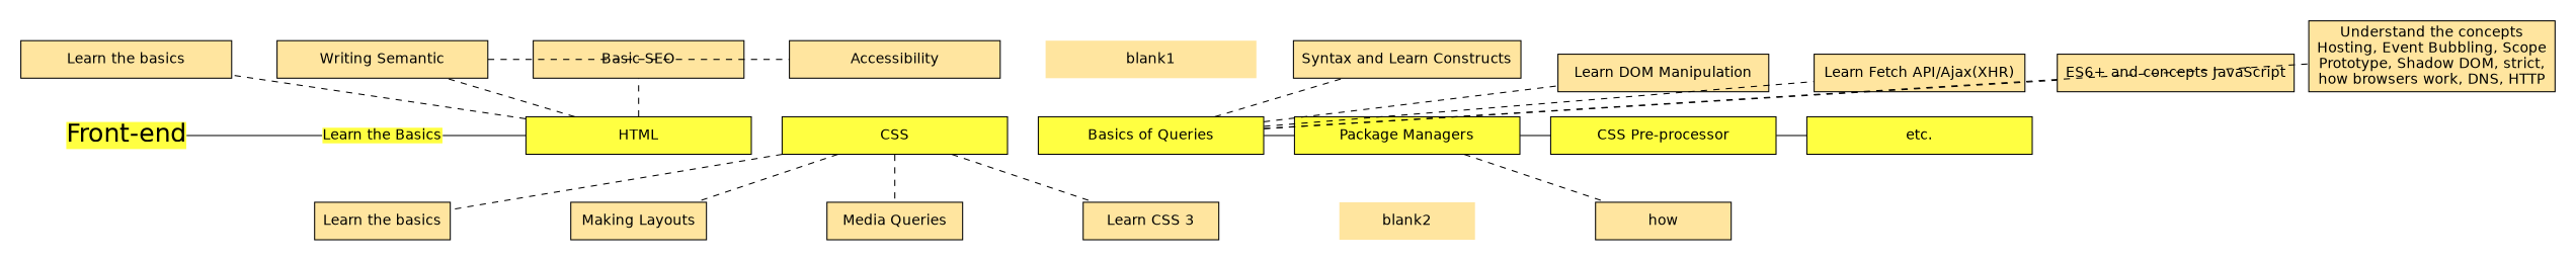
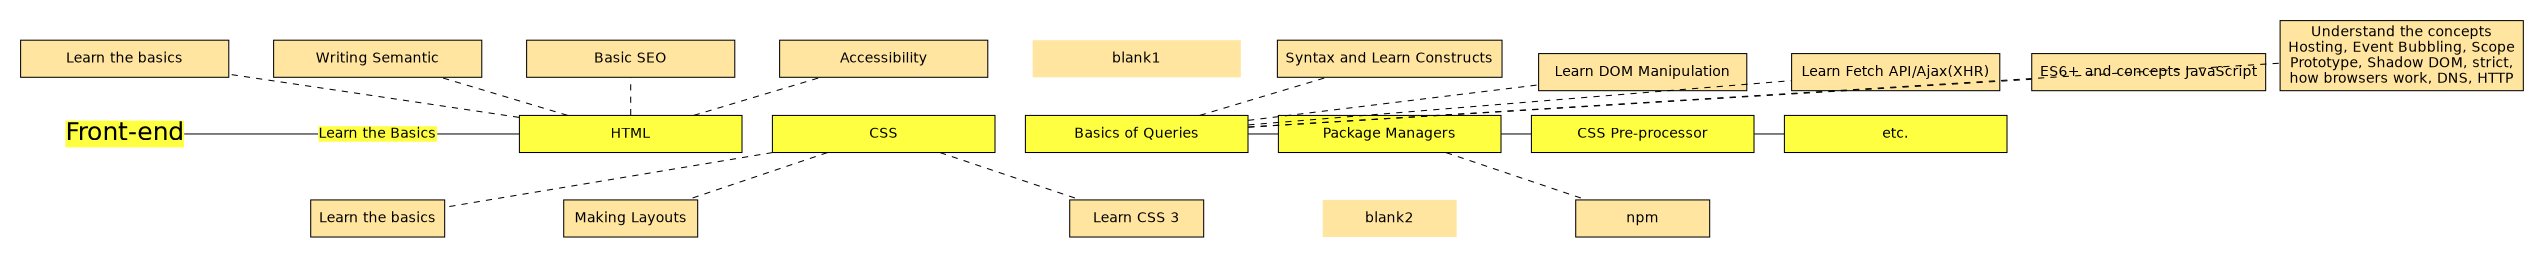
  graph {
    compound=true
    fontname="DejaVu Sans"
    nodesep=0.1
    rankdir=LR
    ranksep="0.2 equally"
    splines=false
    node [fillcolor="#FFE59F" fontname="DejaVu Sans" shape=box style=filled]
    edge [fontname="DejaVu Sans" style=invis]
    n1 [fillcolor="#FFFF41" fontsize=24 label="Front-end" shape=plain width=3]
    n2 [fillcolor="#FFFF41" label="Learn the Basics" shape=plain width=3]
    HTML [fillcolor="#FFFF41" width=3]
    CSS [fillcolor="#FFFF41" width=3]
    n5 [fillcolor="#FFFF41" label="Basics of Queries" width=3]
    "Package Managers" [fillcolor="#FFFF41" width=3]
    "CSS Pre-processor" [fillcolor="#FFFF41" width=3]
    "etc." [fillcolor="#FFFF41" width=3]
    n9 [label="Learn the basics" width=2.8]
    "Writing Semantic" [width=2.8]
    "Basic SEO" [width=2.8]
    Accessibility [width=2.8]
    n13 [label="Syntax and Learn Constructs" width=2.8]
    n14 [label="Learn DOM Manipulation" width=2.8]
    n15 [label="Learn Fetch API/Ajax(XHR)" width=2.8]
    n16 [label="ES6+ and concepts JavaScript" width=2.8]
    n17 [label="Understand the concepts\nHosting, Event Bubbling, Scope\nPrototype, Shadow DOM, strict,\nhow browsers work, DNS, HTTP" width=2.8]
    blank1 [color=none width=2.8]
    n19 [label="Learn the basics" width=1.8]
    "Making Layouts" [width=1.8]
-   "Media Queries" [width=1.8]
    "Learn CSS 3" [width=1.8]
-   npm [width=1.8 label=how]
+   npm [width=1.8]
    blank2 [color=none width=1.8]
    subgraph cluster_1 {
      color=none
      n1
      n2
      HTML
      CSS
      n5
      "Package Managers"
      "CSS Pre-processor"
      "etc."
    }
    subgraph cluster_2 {
      color=none
      n19
      "Making Layouts"
-     "Media Queries"
      "Learn CSS 3"
      npm
      blank2
    }
    subgraph cluster_3 {
      color=none
      n9
      "Writing Semantic"
      "Basic SEO"
      Accessibility
      n13
      n14
      n15
      n16
      n17
      blank1
    }
    n1 -- n2 [style=""]
    n2 -- HTML [style=""]
    HTML -- CSS
    HTML -- n9 [constraint=false style=dashed]
    HTML -- "Writing Semantic" [constraint=false style=dashed]
    HTML -- "Basic SEO" [constraint=false style=dashed]
-   "Writing Semantic" -- Accessibility [constraint=false style=dashed]
+   HTML -- Accessibility [constraint=false style=dashed]
    CSS -- n5
    CSS -- n19 [constraint=false style=dashed]
    CSS -- "Making Layouts" [constraint=false style=dashed]
-   CSS -- "Media Queries" [constraint=false style=dashed]
    CSS -- "Learn CSS 3" [constraint=false style=dashed]
    n5 -- "Package Managers" [style=""]
    n5 -- n13 [style=dashed]
    n5 -- n14 [style=dashed]
    n5 -- n15 [style=dashed]
    n5 -- n16 [style=dashed]
    n5 -- n17 [style=dashed]
    "Package Managers" -- "CSS Pre-processor" [style=""]
    "Package Managers" -- npm [style=dashed]
    "CSS Pre-processor" -- "etc." [style=""]
    n9 -- "Writing Semantic"
    "Writing Semantic" -- "Basic SEO"
    "Basic SEO" -- Accessibility
    Accessibility -- blank1
    n13 -- n14
    n14 -- n15
    n15 -- n16
    n16 -- n17
    blank1 -- n13
    n19 -- "Making Layouts"
-   "Making Layouts" -- "Media Queries"
-   "Media Queries" -- "Learn CSS 3"
    "Learn CSS 3" -- blank2
    blank2 -- npm
  }
